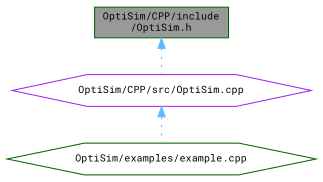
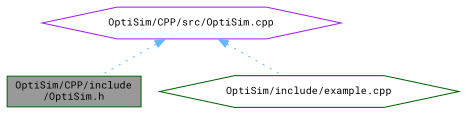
  digraph {
    fontname="Roboto Mono"
    node [color=darkgreen fillcolor=white fontname="Roboto Mono" fontsize=10 shape=hexagon style=filled]
    edge [color=steelblue1 dir=back fontname="Roboto Mono" fontsize=10 labelfontname=Helvetica labelfontsize=10 style=dotted]
    n1 [fillcolor=grey60 fontcolor=black height=0.2 label="OptiSim/CPP/include\l/OptiSim.h" shape=box width=0.4]
    n2 [color=purple height=0.2 label="OptiSim/CPP/src/OptiSim.cpp" width=0.4]
-   n3 [height=0.2 label="OptiSim/examples/example.cpp" width=0.4]
-   n1 -> n2
+   n3 [height=0.2 label="OptiSim/include/example.cpp" width=0.4]
+   n2 -> n1
    n2 -> n3
  }
